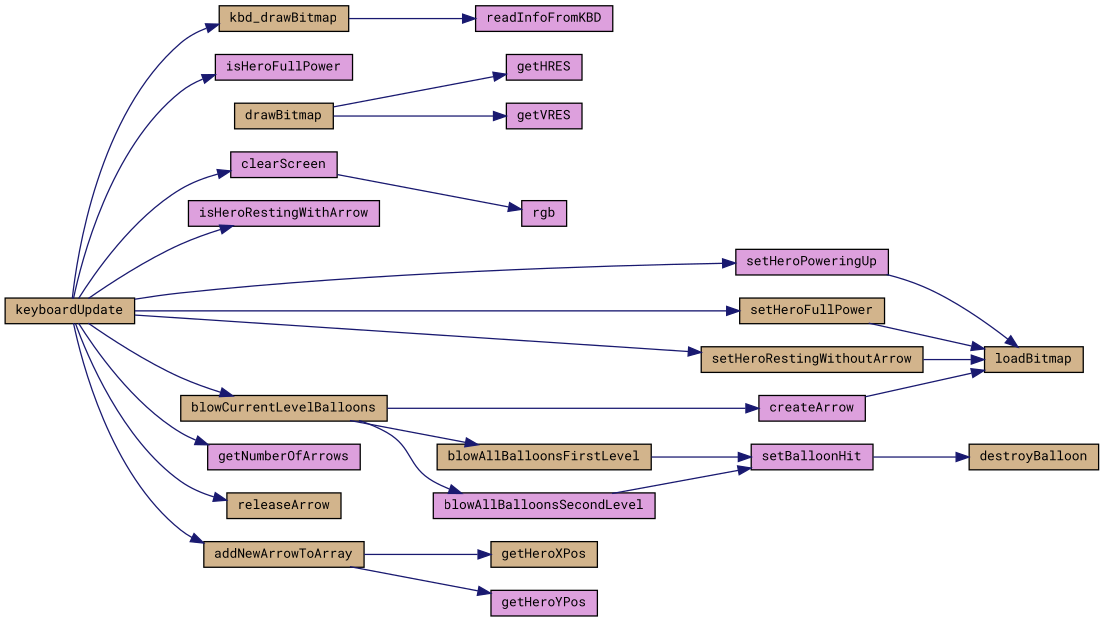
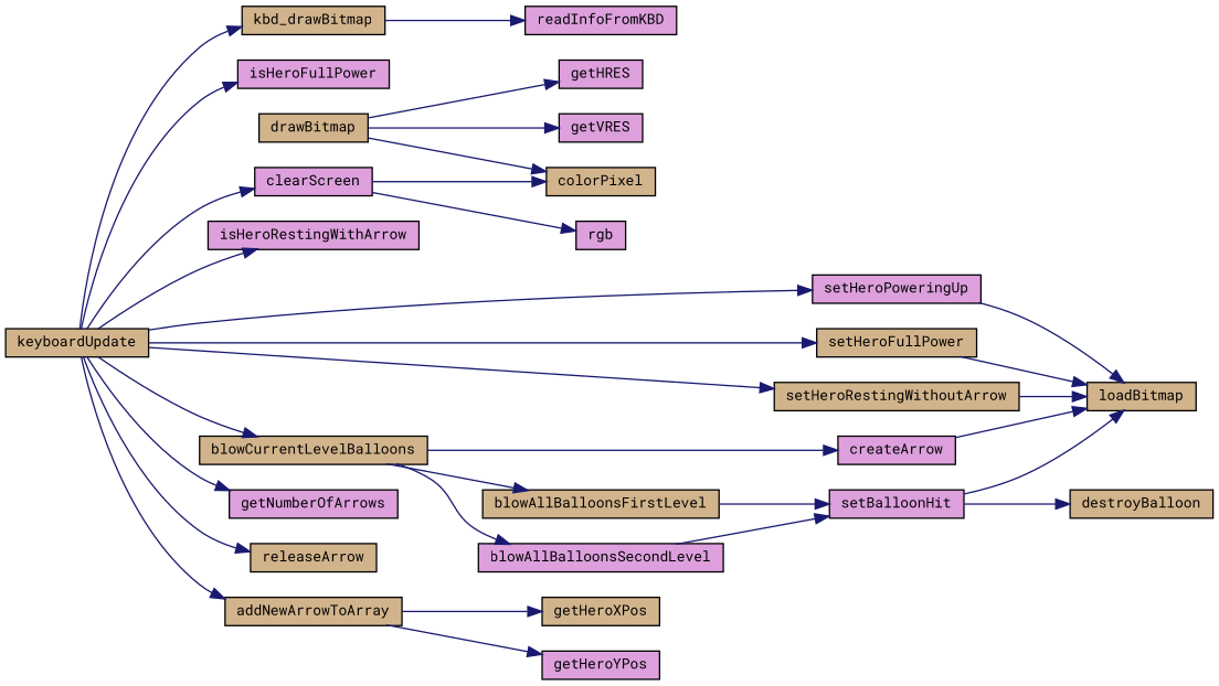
  digraph {
    fontname="Roboto Mono"
    rankdir=LR
    node [color=black fillcolor=tan fontname="Roboto Mono" fontsize=10 shape=record style=filled]
    edge [color=midnightblue fontname="Roboto Mono" fontsize=10 labelfontname=Helvetica labelfontsize=10 style=solid]
    n1 [fontcolor=black height=0.2 label=keyboardUpdate width=0.4]
    n2 [height=0.2 label=kbd_drawBitmap width=0.4]
    n3 [fillcolor=plum height=0.2 label=isHeroFullPower width=0.4]
    n4 [fillcolor=plum height=0.2 label=clearScreen width=0.4]
    n5 [fillcolor=plum height=0.2 label=isHeroRestingWithArrow width=0.4]
    n6 [fillcolor=plum height=0.2 label=setHeroPoweringUp width=0.4]
    n7 [height=0.2 label=setHeroFullPower width=0.4]
    n8 [fillcolor=plum height=0.2 label=getNumberOfArrows width=0.4]
    n9 [height=0.2 label=releaseArrow width=0.4]
    n10 [height=0.2 label=addNewArrowToArray width=0.4]
    n11 [height=0.2 label=setHeroRestingWithoutArrow width=0.4]
    n12 [height=0.2 label=blowCurrentLevelBalloons width=0.4]
    n13 [fillcolor=plum height=0.2 label=readInfoFromKBD width=0.4]
+   n14 [height=0.2 label=colorPixel width=0.4]
    n15 [fillcolor=plum height=0.2 label=rgb width=0.4]
    n16 [height=0.2 label=loadBitmap width=0.4]
    n17 [height=0.2 label=getHeroXPos width=0.4]
    n18 [fillcolor=plum height=0.2 label=getHeroYPos width=0.4]
    n19 [fillcolor=plum height=0.2 label=createArrow width=0.4]
    n20 [height=0.2 label=blowAllBalloonsFirstLevel width=0.4]
    n21 [fillcolor=plum height=0.2 label=blowAllBalloonsSecondLevel width=0.4]
    n22 [height=0.2 label=drawBitmap width=0.4]
    n23 [fillcolor=plum height=0.2 label=getHRES width=0.4]
    n24 [fillcolor=plum height=0.2 label=getVRES width=0.4]
    n25 [fillcolor=plum height=0.2 label=setBalloonHit width=0.4]
    n26 [height=0.2 label=destroyBalloon width=0.4]
    n1 -> n2
    n1 -> n3
    n1 -> n4
    n1 -> n5
    n1 -> n6
    n1 -> n7
    n1 -> n8
    n1 -> n9
    n1 -> n10
    n1 -> n11
    n1 -> n12
    n2 -> n13
+   n4 -> n14
    n4 -> n15
    n6 -> n16
    n7 -> n16
    n10 -> n17
    n10 -> n18
    n11 -> n16
    n12 -> n19
    n12 -> n20
    n12 -> n21
    n19 -> n16
    n20 -> n25
    n21 -> n25
+   n22 -> n14
    n22 -> n23
    n22 -> n24
+   n25 -> n16
    n25 -> n26
  }
